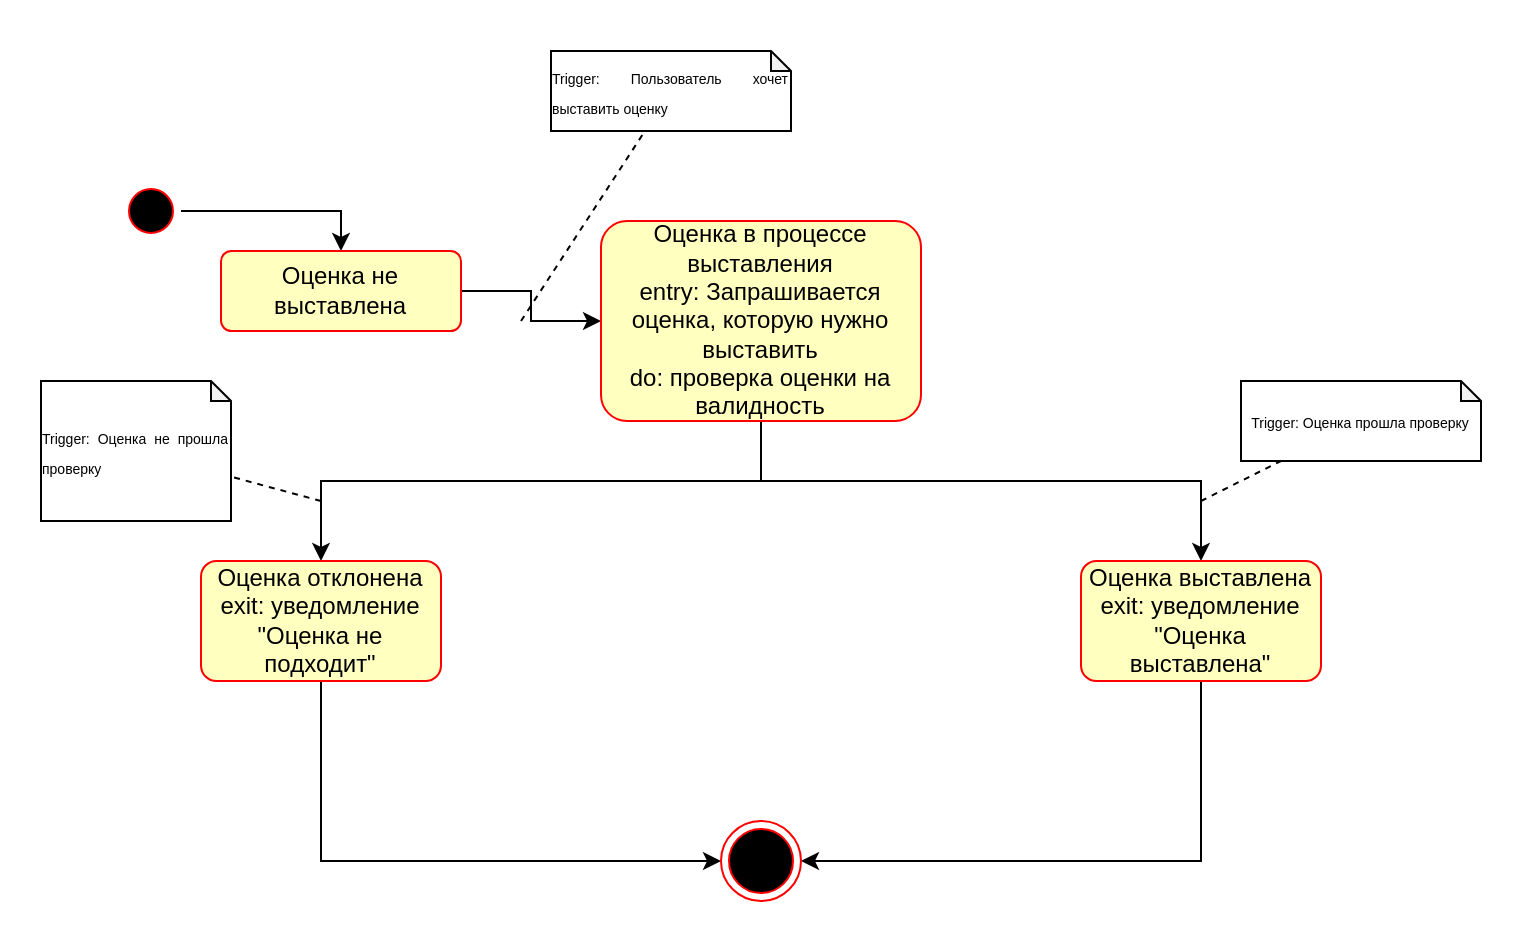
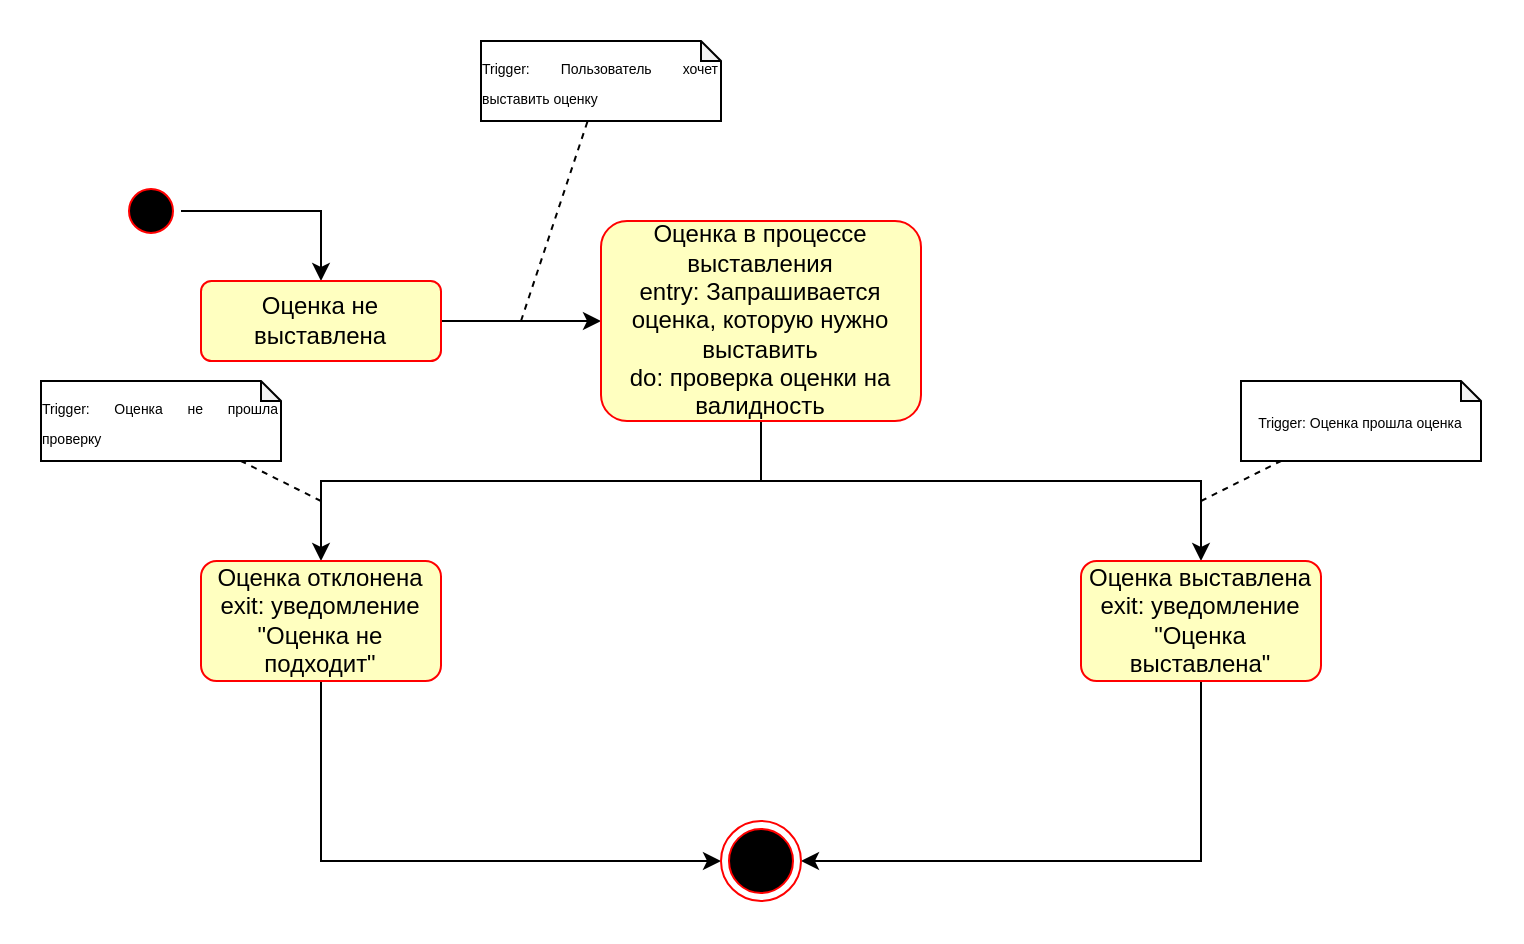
  <mxCell id="0" />
  <mxCell id="1" parent="0" />
  <mxCell id="2" value="" style="edgeStyle=orthogonalEdgeStyle;rounded=0;orthogonalLoop=1;jettySize=auto;html=1;" parent="1" source="3" target="5" edge="1"><mxGeometry relative="1" as="geometry" /></mxCell>
  <mxCell id="3" value="" style="ellipse;html=1;shape=startState;fillColor=#000000;strokeColor=#ff0000;" parent="1" vertex="1"><mxGeometry x="60" y="90" width="30" height="30" as="geometry" /></mxCell>
  <mxCell id="4" style="edgeStyle=orthogonalEdgeStyle;rounded=0;orthogonalLoop=1;jettySize=auto;html=1;" parent="1" source="5" target="8" edge="1"><mxGeometry relative="1" as="geometry" /></mxCell>
- <mxCell id="5" value="Оценка не выставлена" style="rounded=1;whiteSpace=wrap;html=1;arcSize=13;fontColor=#000000;fillColor=#ffffc0;strokeColor=#ff0000;align=center;verticalAlign=middle;fontFamily=Helvetica;fontSize=12;" parent="1" vertex="1"><mxGeometry x="110" y="125" width="120" height="40" as="geometry" /></mxCell>
+ <mxCell id="5" value="Оценка не выставлена" style="rounded=1;whiteSpace=wrap;html=1;arcSize=13;fontColor=#000000;fillColor=#ffffc0;strokeColor=#ff0000;align=center;verticalAlign=middle;fontFamily=Helvetica;fontSize=12;" parent="1" vertex="1"><mxGeometry x="100" y="140" width="120" height="40" as="geometry" /></mxCell>
  <mxCell id="6" style="edgeStyle=orthogonalEdgeStyle;rounded=0;orthogonalLoop=1;jettySize=auto;html=1;" parent="1" source="8" target="14" edge="1"><mxGeometry relative="1" as="geometry"><Array as="points"><mxPoint x="380" y="240" /><mxPoint x="600" y="240" /></Array></mxGeometry></mxCell>
  <mxCell id="7" style="edgeStyle=orthogonalEdgeStyle;rounded=0;orthogonalLoop=1;jettySize=auto;html=1;" parent="1" source="8" target="12" edge="1"><mxGeometry relative="1" as="geometry"><Array as="points"><mxPoint x="380" y="240" /><mxPoint x="160" y="240" /></Array></mxGeometry></mxCell>
  <mxCell id="8" value="&lt;div style=&quot;&quot;&gt;&lt;span style=&quot;background-color: initial;&quot;&gt;Оценка в процессе выставления&lt;/span&gt;&lt;/div&gt;&lt;div style=&quot;&quot;&gt;&lt;span style=&quot;background-color: initial;&quot;&gt;entry: Запрашивается оценка, которую нужно выставить&lt;/span&gt;&lt;/div&gt;&lt;div style=&quot;&quot;&gt;&lt;span style=&quot;background-color: initial;&quot;&gt;do: проверка оценки на валидность&lt;/span&gt;&lt;/div&gt;" style="rounded=1;whiteSpace=wrap;html=1;arcSize=13;fontColor=#000000;fillColor=#ffffc0;strokeColor=#ff0000;align=center;verticalAlign=middle;fontFamily=Helvetica;fontSize=12;" parent="1" vertex="1"><mxGeometry x="300" y="110" width="160" height="100" as="geometry" /></mxCell>
- <mxCell id="9" value="&lt;div style=&quot;text-align: justify;&quot;&gt;&lt;span style=&quot;background-color: initial;&quot;&gt;&lt;font style=&quot;font-size: 7px;&quot;&gt;Trigger: Пользователь хочет выставить оценку&lt;/font&gt;&lt;br&gt;&lt;/span&gt;&lt;/div&gt;" style="shape=note;whiteSpace=wrap;html=1;backgroundOutline=1;darkOpacity=0.05;strokeColor=default;align=center;verticalAlign=middle;fontFamily=Helvetica;fontSize=12;fontColor=default;fillColor=default;size=10;" parent="1" vertex="1"><mxGeometry x="275" y="25" width="120" height="40" as="geometry" /></mxCell>
+ <mxCell id="9" value="&lt;div style=&quot;text-align: justify;&quot;&gt;&lt;span style=&quot;background-color: initial;&quot;&gt;&lt;font style=&quot;font-size: 7px;&quot;&gt;Trigger: Пользователь хочет выставить оценку&lt;/font&gt;&lt;br&gt;&lt;/span&gt;&lt;/div&gt;" style="shape=note;whiteSpace=wrap;html=1;backgroundOutline=1;darkOpacity=0.05;strokeColor=default;align=center;verticalAlign=middle;fontFamily=Helvetica;fontSize=12;fontColor=default;fillColor=default;size=10;" parent="1" vertex="1"><mxGeometry x="240" y="20" width="120" height="40" as="geometry" /></mxCell>
  <mxCell id="10" value="" style="endArrow=none;dashed=1;html=1;rounded=0;" parent="1" target="9" edge="1"><mxGeometry width="50" height="50" relative="1" as="geometry"><mxPoint x="260" y="160" as="sourcePoint" /><mxPoint x="170" y="70" as="targetPoint" /></mxGeometry></mxCell>
  <mxCell id="11" style="edgeStyle=orthogonalEdgeStyle;rounded=0;orthogonalLoop=1;jettySize=auto;html=1;entryX=0;entryY=0.5;entryDx=0;entryDy=0;" parent="1" source="12" target="19" edge="1"><mxGeometry relative="1" as="geometry"><Array as="points"><mxPoint x="160" y="430" /></Array></mxGeometry></mxCell>
  <mxCell id="12" value="Оценка отклонена&lt;br&gt;exit: уведомление &quot;Оценка не подходит&quot;" style="rounded=1;whiteSpace=wrap;html=1;arcSize=13;fontColor=#000000;fillColor=#ffffc0;strokeColor=#ff0000;align=center;verticalAlign=middle;fontFamily=Helvetica;fontSize=12;" parent="1" vertex="1"><mxGeometry x="100" y="280" width="120" height="60" as="geometry" /></mxCell>
  <mxCell id="13" style="edgeStyle=orthogonalEdgeStyle;rounded=0;orthogonalLoop=1;jettySize=auto;html=1;" parent="1" source="14" target="19" edge="1"><mxGeometry relative="1" as="geometry"><Array as="points"><mxPoint x="600" y="430" /></Array></mxGeometry></mxCell>
  <mxCell id="14" value="Оценка выставлена&lt;br&gt;exit: уведомление &quot;Оценка выставлена&quot;" style="rounded=1;whiteSpace=wrap;html=1;arcSize=13;fontColor=#000000;fillColor=#ffffc0;strokeColor=#ff0000;align=center;verticalAlign=middle;fontFamily=Helvetica;fontSize=12;" parent="1" vertex="1"><mxGeometry x="540" y="280" width="120" height="60" as="geometry" /></mxCell>
- <mxCell id="15" value="&lt;div style=&quot;text-align: justify;&quot;&gt;&lt;span style=&quot;background-color: initial;&quot;&gt;&lt;font style=&quot;font-size: 7px;&quot;&gt;Trigger: Оценка прошла проверку&lt;/font&gt;&lt;br&gt;&lt;/span&gt;&lt;/div&gt;" style="shape=note;whiteSpace=wrap;html=1;backgroundOutline=1;darkOpacity=0.05;strokeColor=default;align=center;verticalAlign=middle;fontFamily=Helvetica;fontSize=12;fontColor=default;fillColor=default;size=10;" parent="1" vertex="1"><mxGeometry x="620" y="190" width="120" height="40" as="geometry" /></mxCell>
- <mxCell id="16" value="&lt;div style=&quot;text-align: justify;&quot;&gt;&lt;span style=&quot;background-color: initial;&quot;&gt;&lt;font style=&quot;font-size: 7px;&quot;&gt;Trigger: Оценка не прошла проверку&lt;/font&gt;&lt;br&gt;&lt;/span&gt;&lt;/div&gt;" style="shape=note;whiteSpace=wrap;html=1;backgroundOutline=1;darkOpacity=0.05;strokeColor=default;align=center;verticalAlign=middle;fontFamily=Helvetica;fontSize=12;fontColor=default;fillColor=default;size=10;" parent="1" vertex="1"><mxGeometry x="20" y="190" width="95" height="70" as="geometry" /></mxCell>
+ <mxCell id="15" value="&lt;div style=&quot;text-align: justify;&quot;&gt;&lt;span style=&quot;background-color: initial;&quot;&gt;&lt;font style=&quot;font-size: 7px;&quot;&gt;Trigger: Оценка прошла оценка&lt;/font&gt;&lt;br&gt;&lt;/span&gt;&lt;/div&gt;" style="shape=note;whiteSpace=wrap;html=1;backgroundOutline=1;darkOpacity=0.05;strokeColor=default;align=center;verticalAlign=middle;fontFamily=Helvetica;fontSize=12;fontColor=default;fillColor=default;size=10;" parent="1" vertex="1"><mxGeometry x="620" y="190" width="120" height="40" as="geometry" /></mxCell>
+ <mxCell id="16" value="&lt;div style=&quot;text-align: justify;&quot;&gt;&lt;span style=&quot;background-color: initial;&quot;&gt;&lt;font style=&quot;font-size: 7px;&quot;&gt;Trigger: Оценка не прошла проверку&lt;/font&gt;&lt;br&gt;&lt;/span&gt;&lt;/div&gt;" style="shape=note;whiteSpace=wrap;html=1;backgroundOutline=1;darkOpacity=0.05;strokeColor=default;align=center;verticalAlign=middle;fontFamily=Helvetica;fontSize=12;fontColor=default;fillColor=default;size=10;" parent="1" vertex="1"><mxGeometry x="20" y="190" width="120" height="40" as="geometry" /></mxCell>
  <mxCell id="17" value="" style="endArrow=none;dashed=1;html=1;rounded=0;" parent="1" target="16" edge="1"><mxGeometry width="50" height="50" relative="1" as="geometry"><mxPoint x="160" y="250" as="sourcePoint" /><mxPoint x="280" y="300" as="targetPoint" /></mxGeometry></mxCell>
  <mxCell id="18" value="" style="endArrow=none;dashed=1;html=1;rounded=0;" parent="1" target="15" edge="1"><mxGeometry width="50" height="50" relative="1" as="geometry"><mxPoint x="600" y="250" as="sourcePoint" /><mxPoint x="180" y="80" as="targetPoint" /></mxGeometry></mxCell>
  <mxCell id="19" value="" style="ellipse;html=1;shape=endState;fillColor=#000000;strokeColor=#ff0000;align=center;verticalAlign=middle;fontFamily=Helvetica;fontSize=12;fontColor=default;" parent="1" vertex="1"><mxGeometry x="360" y="410" width="40" height="40" as="geometry" /></mxCell>
